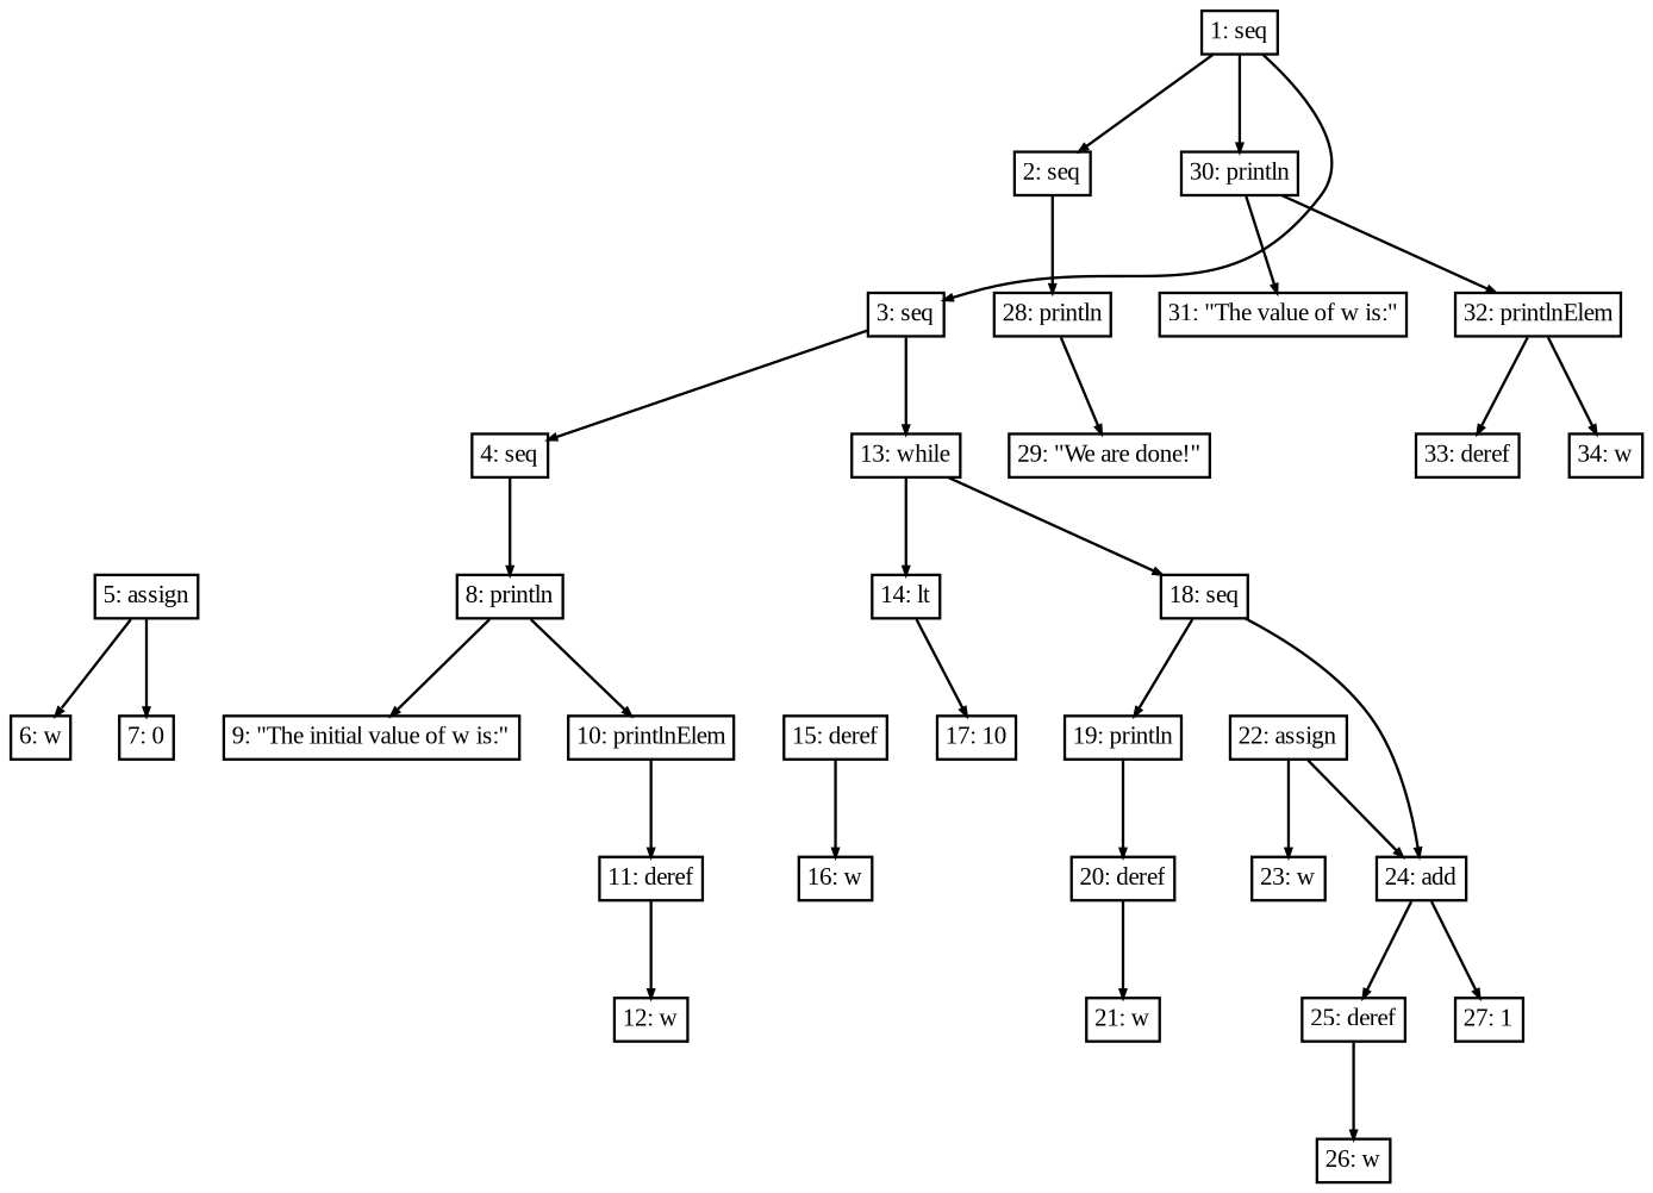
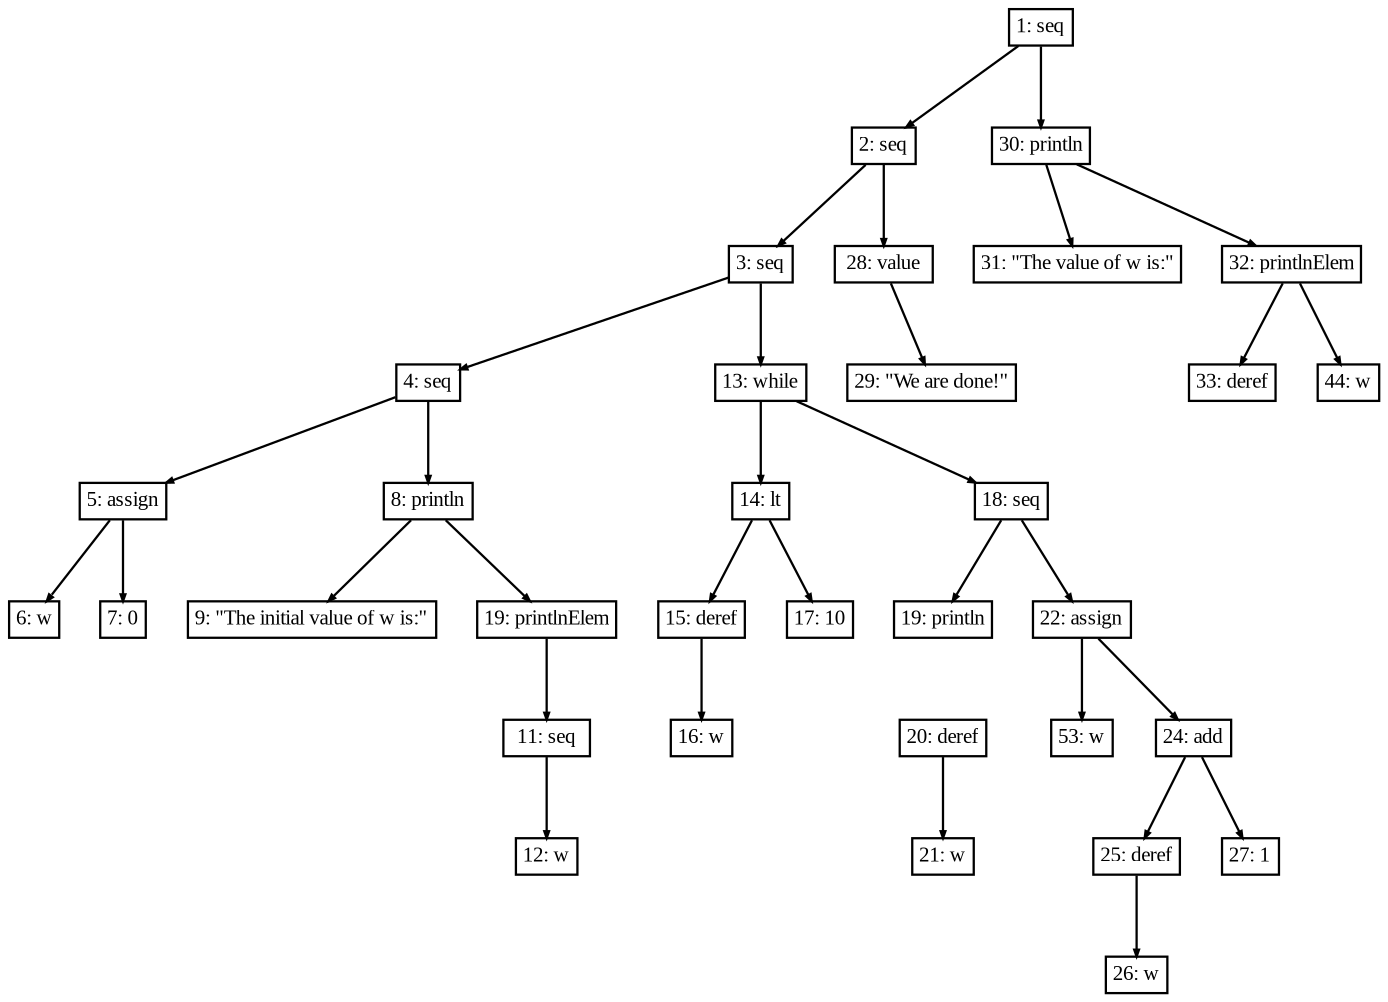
  digraph {
    fontname="Liberation Serif"
    ordering=out
    node [fontname="Liberation Serif" fontsize=9 margin=0.04 shape=box]
    edge [arrowsize=0.3 fontname="Liberation Serif"]
    n1 [height=0 label="1: seq" width=0]
    n2 [height=0 label="2: seq" width=0]
    n3 [height=0 label="30: println" width=0]
    n4 [height=0 label="3: seq" width=0]
-   n5 [height=0 label="28: println" width=0]
+   n5 [height=0 label="28: value" width=0]
    n6 [height=0 label="31: \"The value of w is:\"" width=0]
    n7 [height=0 label="32: printlnElem" width=0]
    n8 [height=0 label="4: seq" width=0]
    n9 [height=0 label="13: while" width=0]
    n10 [height=0 label="29: \"We are done!\"" width=0]
    n11 [height=0 label="5: assign" width=0]
    n12 [height=0 label="8: println" width=0]
    n13 [height=0 label="14: lt" width=0]
    n14 [height=0 label="18: seq" width=0]
    n15 [height=0 label="6: w" width=0]
    n16 [height=0 label="7: 0" width=0]
    n17 [height=0 label="9: \"The initial value of w is:\"" width=0]
-   n18 [height=0 label="10: printlnElem" width=0]
-   n19 [height=0 label="11: deref" width=0]
+   n18 [height=0 label="19: printlnElem" width=0]
+   n19 [height=0 label="11: seq" width=0]
    n20 [height=0 label="12: w" width=0]
    n21 [height=0 label="15: deref" width=0]
    n22 [height=0 label="17: 10" width=0]
    n23 [height=0 label="19: println" width=0]
    n24 [height=0 label="22: assign" width=0]
    n25 [height=0 label="16: w" width=0]
    n26 [height=0 label="20: deref" width=0]
-   n27 [height=0 label="23: w" width=0]
+   n27 [height=0 label="53: w" width=0]
    n28 [height=0 label="24: add" width=0]
    n29 [height=0 label="21: w" width=0]
    n30 [height=0 label="25: deref" width=0]
    n31 [height=0 label="27: 1" width=0]
    n32 [height=0 label="26: w" width=0]
    n33 [height=0 label="33: deref" width=0]
-   n34 [height=0 label="34: w" width=0]
+   n34 [height=0 label="44: w" width=0]
    n1 -> n2
    n1 -> n3
-   n1 -> n4
+   n2 -> n4
    n2 -> n5
    n3 -> n6
    n3 -> n7
    n4 -> n8
    n4 -> n9
    n5 -> n10
    n7 -> n33
    n7 -> n34
+   n8 -> n11
    n8 -> n12
    n9 -> n13
    n9 -> n14
    n11 -> n15
    n11 -> n16
    n12 -> n17
    n12 -> n18
+   n13 -> n21
    n13 -> n22
    n14 -> n23
-   n14 -> n28
+   n14 -> n24
    n18 -> n19
    n19 -> n20
    n21 -> n25
-   n23 -> n26
    n24 -> n27
    n24 -> n28
    n26 -> n29
    n28 -> n30
    n28 -> n31
    n30 -> n32
  }
